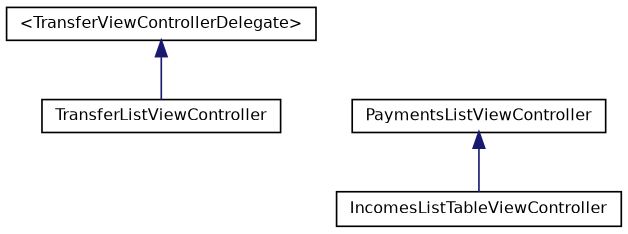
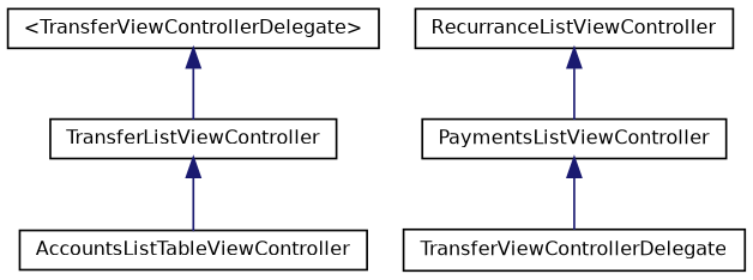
  digraph {
    rankdir=TB
    node [color=black fillcolor=white fontname=Helvetica fontsize=10 shape=record style=filled]
    edge [color=midnightblue dir=back fontname=Helvetica fontsize=10 labelfontname=Helvetica labelfontsize=10 style=solid]
    n1 [height=0.2 label="\<TransferViewControllerDelegate\>" width=0.4]
    n2 [height=0.2 label=TransferListViewController width=0.4]
+   n3 [height=0.2 label=AccountsListTableViewController width=0.4]
+   n4 [height=0.2 label=RecurranceListViewController width=0.4]
    n5 [height=0.2 label=PaymentsListViewController width=0.4]
-   n6 [height=0.2 label=IncomesListTableViewController width=0.4]
+   n6 [height=0.2 label=TransferViewControllerDelegate width=0.4]
    n1 -> n2
+   n2 -> n3
+   n4 -> n5
    n5 -> n6
  }
